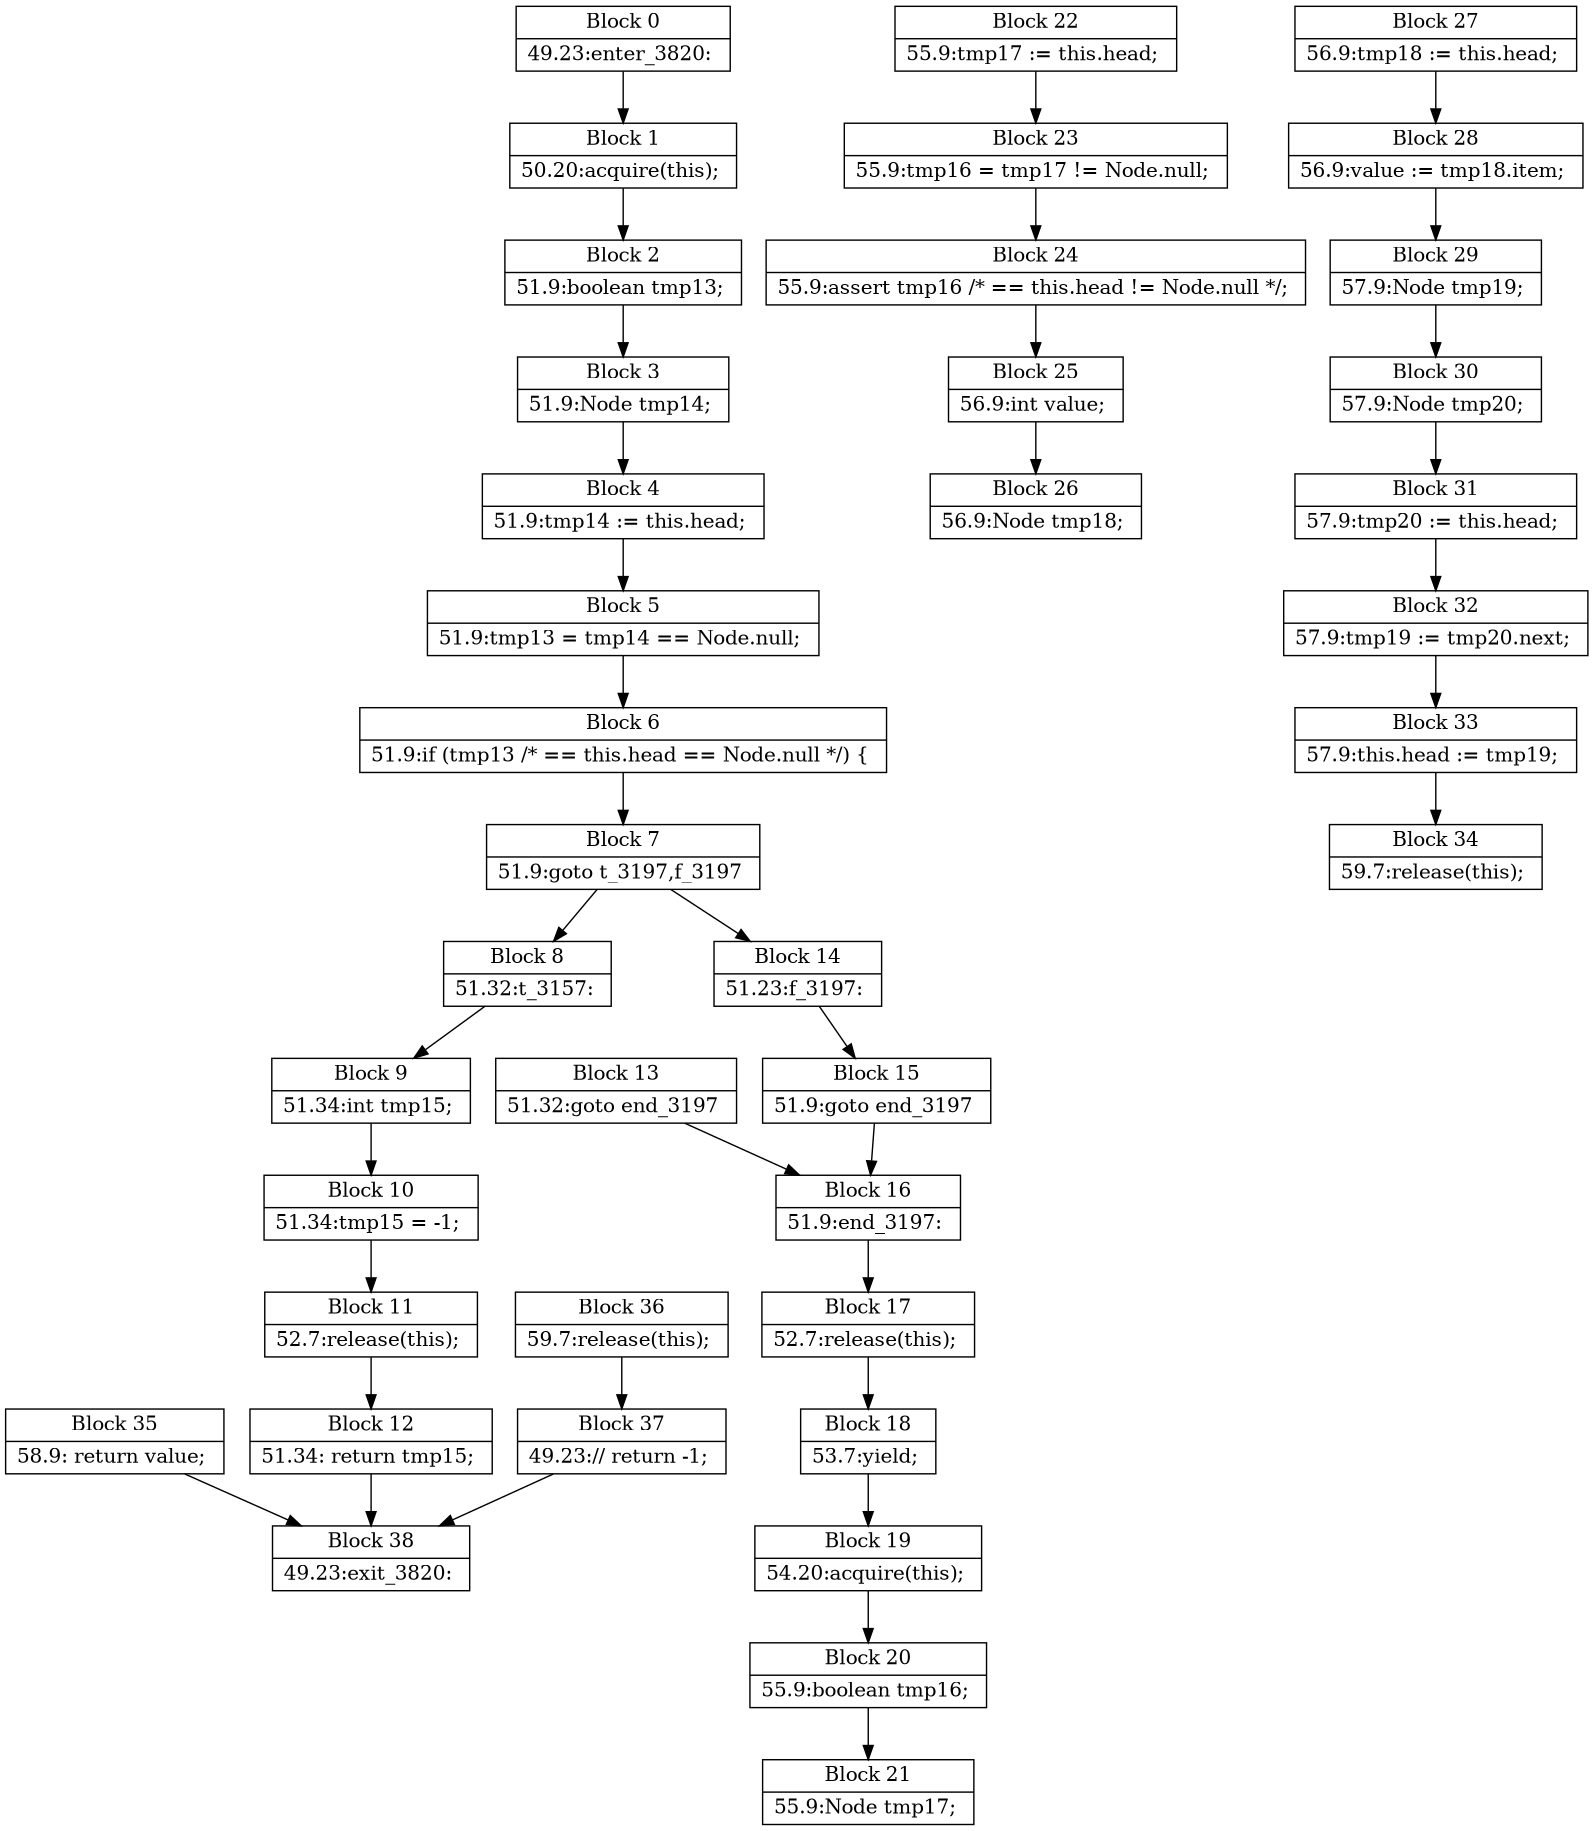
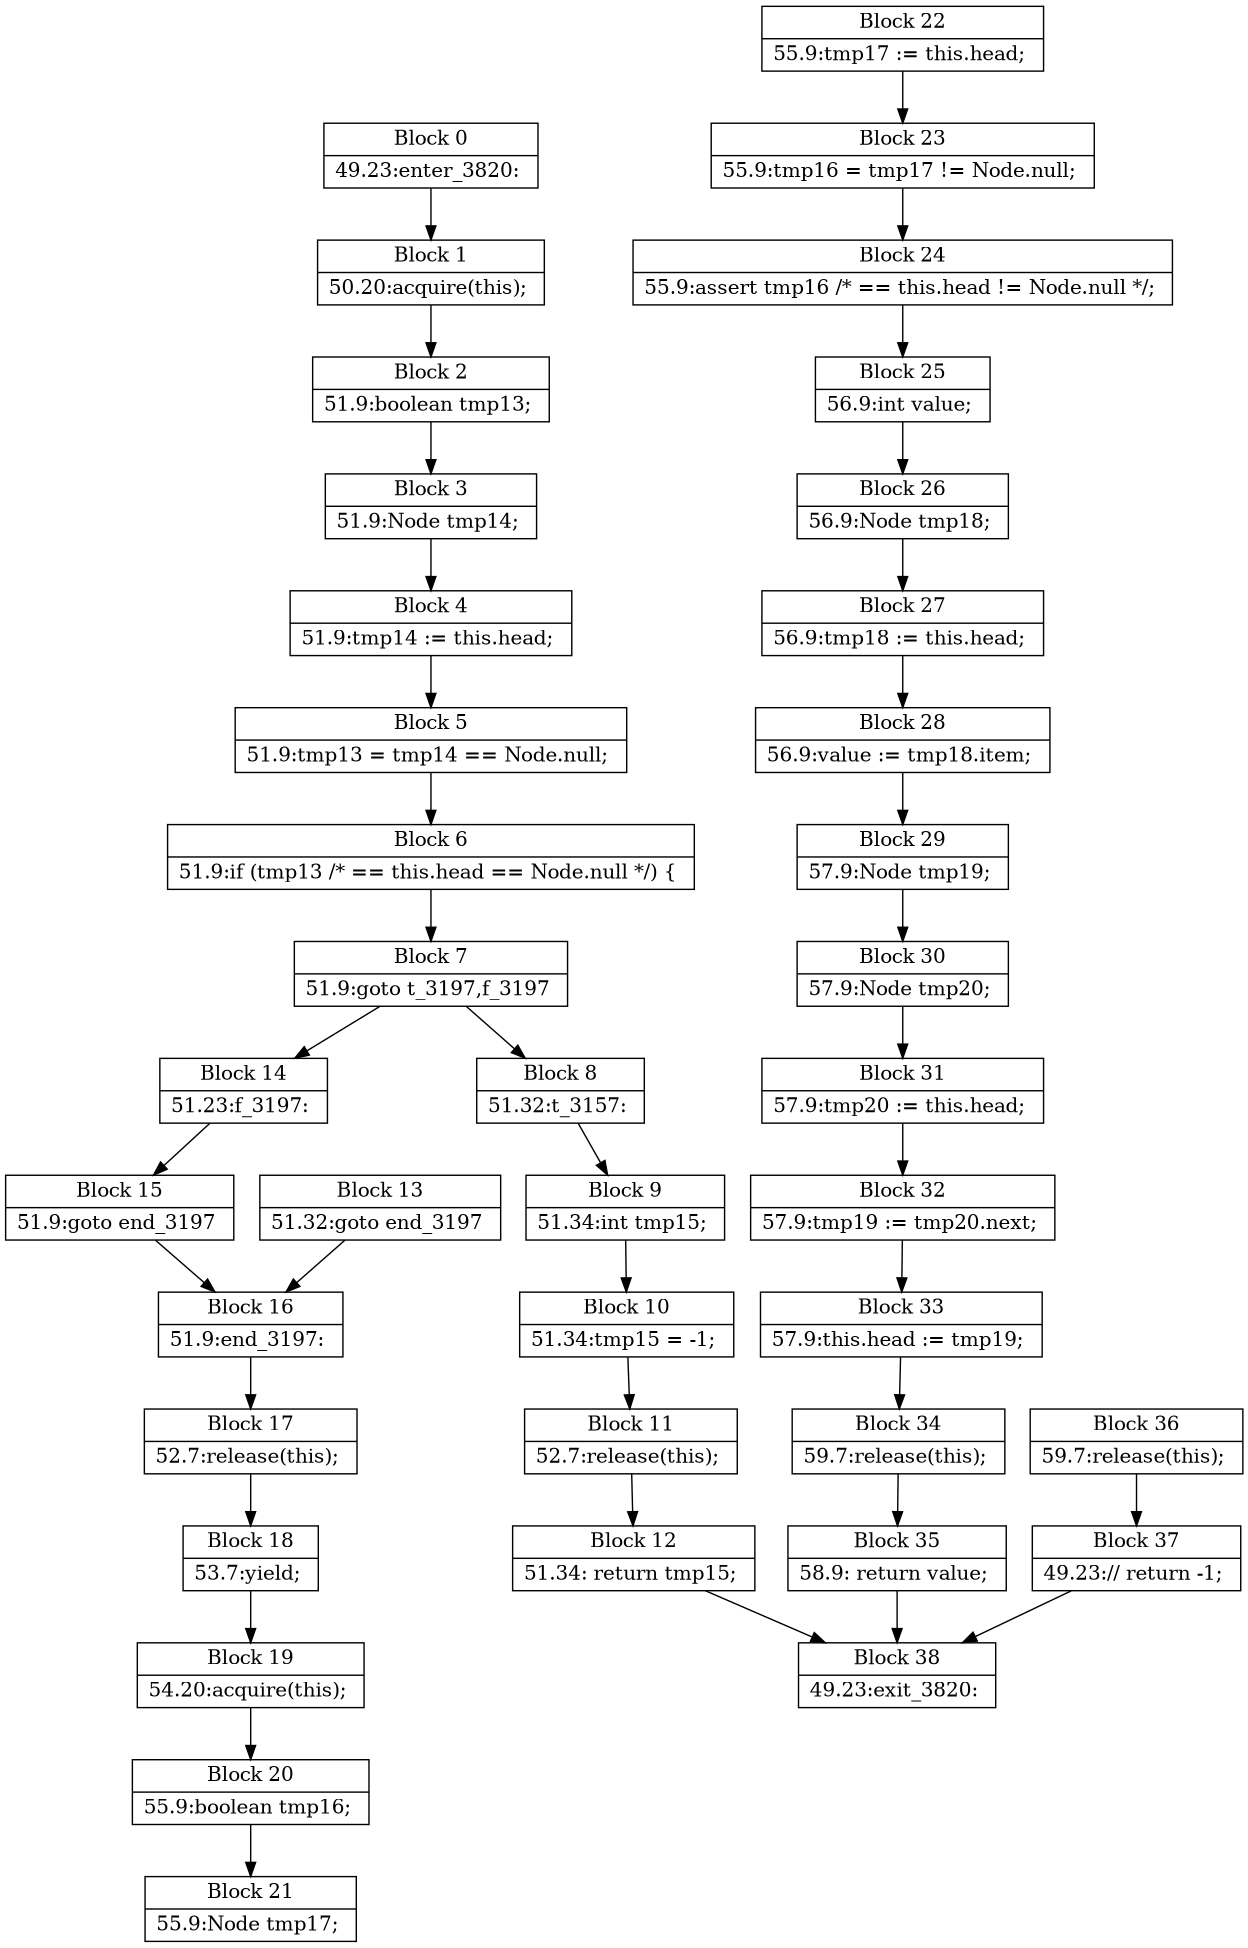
  digraph {
    fontname="DejaVu Serif"
    node [fontname="DejaVu Serif" shape=record]
    edge [fontname="DejaVu Serif"]
    n1 [label="{Block 0|49.23:enter_3820: \n}"]
    n2 [label="{Block 1|50.20:acquire(this); \n}"]
    n3 [label="{Block 2|51.9:boolean tmp13; \n}"]
    n4 [label="{Block 3|51.9:Node tmp14; \n}"]
    n5 [label="{Block 4|51.9:tmp14 := this.head; \n}"]
    n6 [label="{Block 5|51.9:tmp13 = tmp14 == Node.null; \n}"]
    n7 [label="{Block 6|51.9:if (tmp13 /* == this.head == Node.null */) \{ \n}"]
    n8 [label="{Block 7|51.9:goto t_3197,f_3197 \n}"]
    n9 [label="{Block 8|51.32:t_3157: \n}"]
    n10 [label="{Block 14|51.23:f_3197: \n}"]
    n11 [label="{Block 9|51.34:int tmp15; \n}"]
    n12 [label="{Block 15|51.9:goto end_3197 \n}"]
    n13 [label="{Block 10|51.34:tmp15 = -1; \n}"]
    n14 [label="{Block 11|52.7:release(this); \n}"]
    n15 [label="{Block 12|51.34: return tmp15; \n}"]
    n16 [label="{Block 38|49.23:exit_3820: \n}"]
    n17 [label="{Block 13|51.32:goto end_3197 \n}"]
    n18 [label="{Block 16|51.9:end_3197: \n}"]
    n19 [label="{Block 17|52.7:release(this); \n}"]
    n20 [label="{Block 18|53.7:yield; \n}"]
    n21 [label="{Block 19|54.20:acquire(this); \n}"]
    n22 [label="{Block 20|55.9:boolean tmp16; \n}"]
    n23 [label="{Block 21|55.9:Node tmp17; \n}"]
    n24 [label="{Block 22|55.9:tmp17 := this.head; \n}"]
    n25 [label="{Block 23|55.9:tmp16 = tmp17 != Node.null; \n}"]
    n26 [label="{Block 24|55.9:assert tmp16 /* == this.head != Node.null */; \n}"]
    n27 [label="{Block 25|56.9:int value; \n}"]
    n28 [label="{Block 26|56.9:Node tmp18; \n}"]
    n29 [label="{Block 27|56.9:tmp18 := this.head; \n}"]
    n30 [label="{Block 28|56.9:value := tmp18.item; \n}"]
    n31 [label="{Block 29|57.9:Node tmp19; \n}"]
    n32 [label="{Block 30|57.9:Node tmp20; \n}"]
    n33 [label="{Block 31|57.9:tmp20 := this.head; \n}"]
    n34 [label="{Block 32|57.9:tmp19 := tmp20.next; \n}"]
    n35 [label="{Block 33|57.9:this.head := tmp19; \n}"]
    n36 [label="{Block 34|59.7:release(this); \n}"]
    n37 [label="{Block 35|58.9: return value; \n}"]
    n38 [label="{Block 36|59.7:release(this); \n}"]
    n39 [label="{Block 37|49.23:// return -1; \n}"]
    n1 -> n2
    n2 -> n3
    n3 -> n4
    n4 -> n5
    n5 -> n6
    n6 -> n7
    n7 -> n8
    n8 -> n9
    n8 -> n10
    n9 -> n11
    n10 -> n12
    n11 -> n13
    n12 -> n18
    n13 -> n14
    n14 -> n15
    n15 -> n16
    n17 -> n18
    n18 -> n19
    n19 -> n20
    n20 -> n21
    n21 -> n22
    n22 -> n23
    n24 -> n25
    n25 -> n26
    n26 -> n27
    n27 -> n28
+   n28 -> n29
    n29 -> n30
    n30 -> n31
    n31 -> n32
    n32 -> n33
    n33 -> n34
    n34 -> n35
    n35 -> n36
+   n36 -> n37
    n37 -> n16
    n38 -> n39
    n39 -> n16
  }
